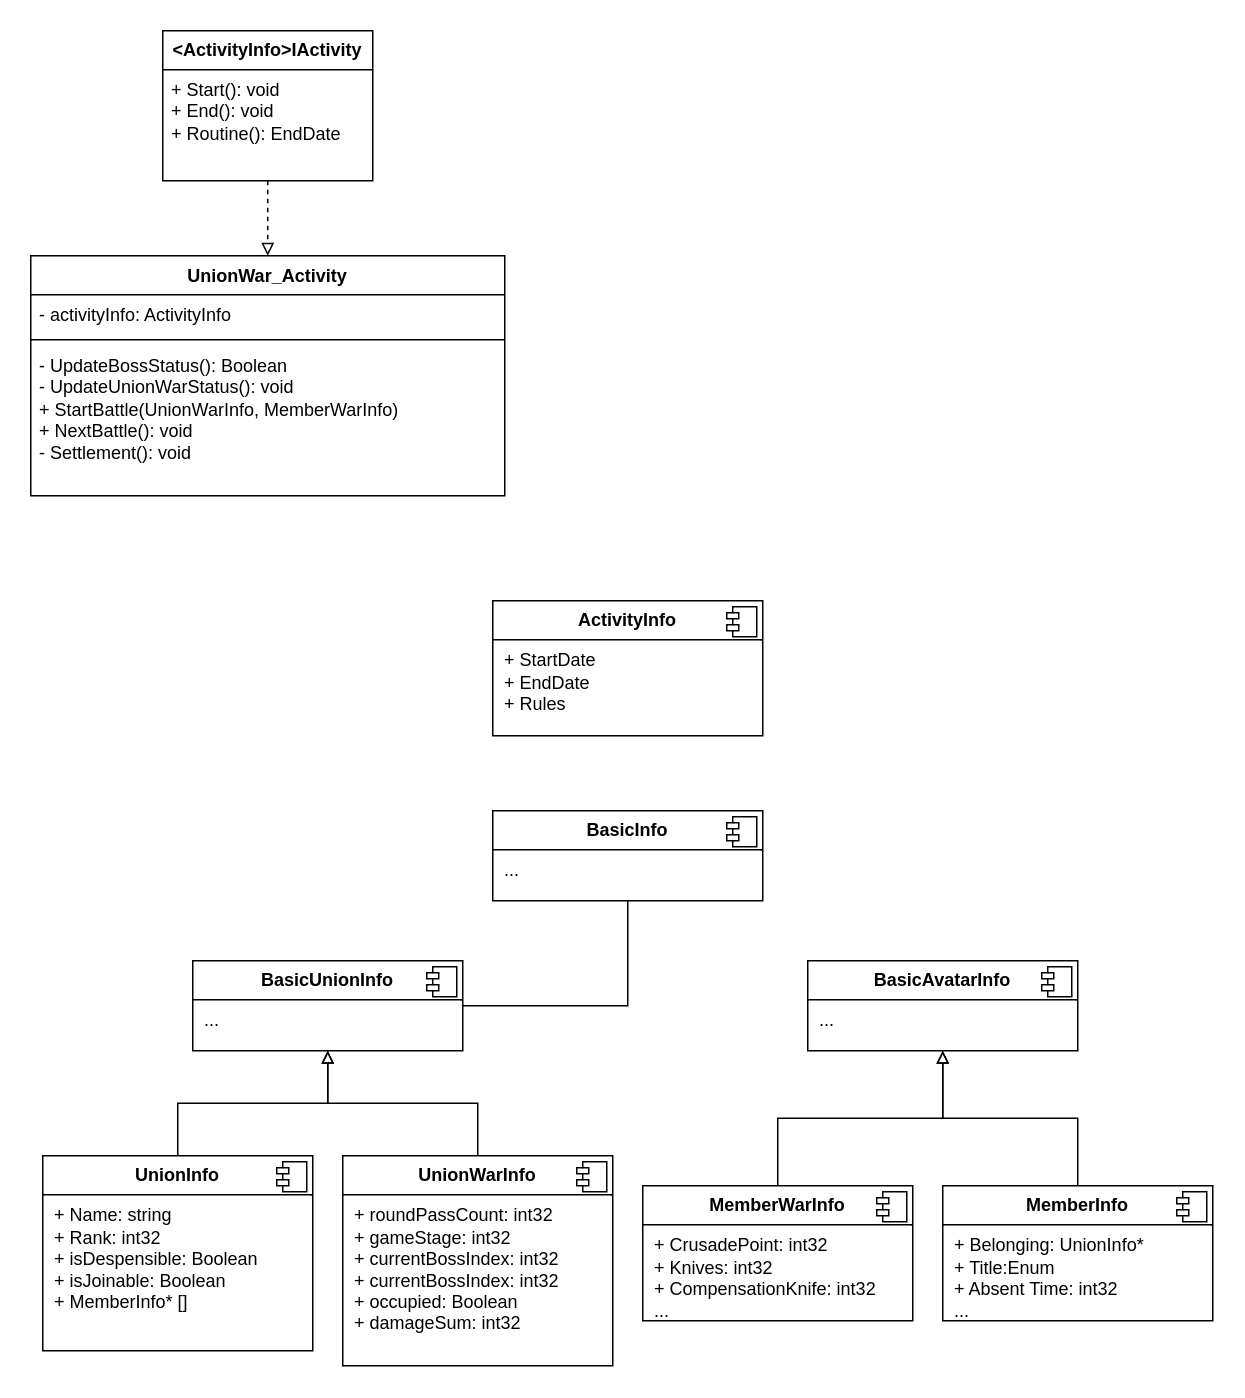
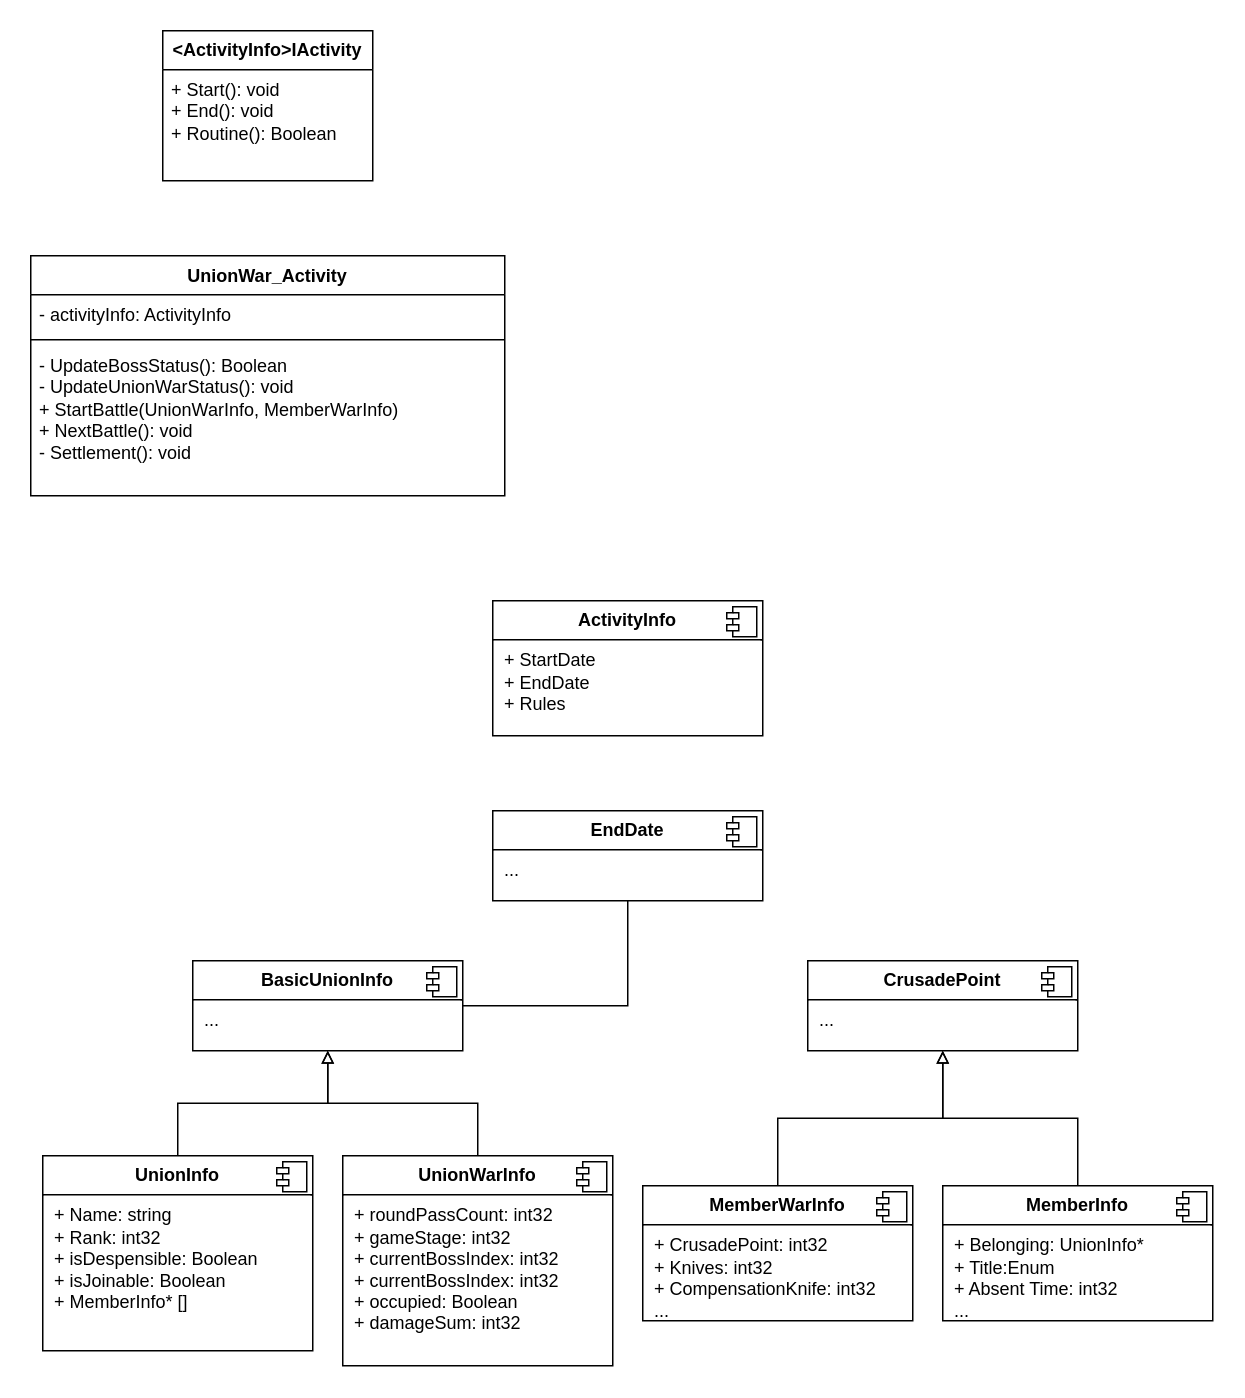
  <mxCell id="0" />
  <mxCell id="1" parent="0" />
  <mxCell id="2" value="&lt;p style=&quot;margin:0px;margin-top:6px;text-align:center;&quot;&gt;&lt;b&gt;MemberInfo&lt;/b&gt;&lt;/p&gt;&lt;hr size=&quot;1&quot; style=&quot;border-style:solid;&quot;&gt;&lt;p style=&quot;margin:0px;margin-left:8px;&quot;&gt;+ Belonging: UnionInfo*&lt;/p&gt;&lt;p style=&quot;margin:0px;margin-left:8px;&quot;&gt;+ Tit&lt;span style=&quot;background-color: initial;&quot;&gt;le:Enum&lt;/span&gt;&lt;span style=&quot;background-color: initial; white-space: pre;&quot;&gt;&#09;&lt;/span&gt;&lt;/p&gt;&lt;p style=&quot;margin:0px;margin-left:8px;&quot;&gt;+ Absent Time: int32&lt;/p&gt;&lt;p style=&quot;margin:0px;margin-left:8px;&quot;&gt;...&lt;/p&gt;" style="align=left;overflow=fill;html=1;dropTarget=0;whiteSpace=wrap;" vertex="1" parent="1"><mxGeometry x="628" y="790" width="180" height="90" as="geometry" /></mxCell>
  <mxCell id="3" value="" style="shape=component;jettyWidth=8;jettyHeight=4;" vertex="1" parent="2"><mxGeometry x="1" width="20" height="20" relative="1" as="geometry"><mxPoint x="-24" y="4" as="offset" /></mxGeometry></mxCell>
  <mxCell id="4" style="edgeStyle=orthogonalEdgeStyle;rounded=0;orthogonalLoop=1;jettySize=auto;html=1;endArrow=block;endFill=0;" edge="1" parent="1" source="5" target="12"><mxGeometry relative="1" as="geometry" /></mxCell>
  <mxCell id="5" value="&lt;p style=&quot;margin:0px;margin-top:6px;text-align:center;&quot;&gt;&lt;b&gt;MemberWarInfo&lt;/b&gt;&lt;/p&gt;&lt;hr size=&quot;1&quot; style=&quot;border-style:solid;&quot;&gt;&lt;p style=&quot;margin:0px;margin-left:8px;&quot;&gt;+ CrusadePoint: int32&lt;span style=&quot;background-color: initial; white-space: pre;&quot;&gt;&#09;&lt;/span&gt;&lt;/p&gt;&lt;p style=&quot;margin:0px;margin-left:8px;&quot;&gt;+ Knives: int32&lt;/p&gt;&lt;p style=&quot;margin:0px;margin-left:8px;&quot;&gt;+ CompensationKnife: int32&lt;/p&gt;&lt;p style=&quot;margin:0px;margin-left:8px;&quot;&gt;...&lt;/p&gt;&lt;p style=&quot;margin:0px;margin-left:8px;&quot;&gt;&lt;br&gt;&lt;/p&gt;" style="align=left;overflow=fill;html=1;dropTarget=0;whiteSpace=wrap;" vertex="1" parent="1"><mxGeometry x="428" y="790" width="180" height="90" as="geometry" /></mxCell>
  <mxCell id="6" value="" style="shape=component;jettyWidth=8;jettyHeight=4;" vertex="1" parent="5"><mxGeometry x="1" width="20" height="20" relative="1" as="geometry"><mxPoint x="-24" y="4" as="offset" /></mxGeometry></mxCell>
  <mxCell id="7" value="&lt;p style=&quot;margin:0px;margin-top:6px;text-align:center;&quot;&gt;&lt;b&gt;UnionInfo&lt;/b&gt;&lt;/p&gt;&lt;hr size=&quot;1&quot; style=&quot;border-style:solid;&quot;&gt;&lt;p style=&quot;margin:0px;margin-left:8px;&quot;&gt;+ Name&lt;span style=&quot;background-color: initial;&quot;&gt;: string&lt;/span&gt;&lt;span style=&quot;background-color: initial; white-space: pre;&quot;&gt;&#09;&lt;/span&gt;&lt;/p&gt;&lt;p style=&quot;margin:0px;margin-left:8px;&quot;&gt;+ Rank: int32&lt;/p&gt;&lt;p style=&quot;margin:0px;margin-left:8px;&quot;&gt;+ isDespensible: Boolean&lt;/p&gt;&lt;p style=&quot;margin:0px;margin-left:8px;&quot;&gt;+ isJoinable: Boolean&lt;/p&gt;&lt;p style=&quot;margin:0px;margin-left:8px;&quot;&gt;+ MemberInfo* []&lt;/p&gt;&lt;p style=&quot;margin:0px;margin-left:8px;&quot;&gt;&lt;br&gt;&lt;/p&gt;&lt;p style=&quot;margin:0px;margin-left:8px;&quot;&gt;&lt;br&gt;&lt;/p&gt;&lt;p style=&quot;margin:0px;margin-left:8px;&quot;&gt;&lt;br&gt;&lt;/p&gt;" style="align=left;overflow=fill;html=1;dropTarget=0;whiteSpace=wrap;" vertex="1" parent="1"><mxGeometry x="28" y="770" width="180" height="130" as="geometry" /></mxCell>
  <mxCell id="8" value="" style="shape=component;jettyWidth=8;jettyHeight=4;" vertex="1" parent="7"><mxGeometry x="1" width="20" height="20" relative="1" as="geometry"><mxPoint x="-24" y="4" as="offset" /></mxGeometry></mxCell>
  <mxCell id="9" value="&lt;p style=&quot;margin:0px;margin-top:6px;text-align:center;&quot;&gt;&lt;b&gt;UnionWarInfo&lt;/b&gt;&lt;/p&gt;&lt;hr size=&quot;1&quot; style=&quot;border-style:solid;&quot;&gt;&lt;p style=&quot;margin:0px;margin-left:8px;&quot;&gt;+ roundPassCount&lt;span style=&quot;background-color: initial;&quot;&gt;: int32&lt;/span&gt;&lt;span style=&quot;background-color: initial; white-space: pre;&quot;&gt;&#09;&lt;/span&gt;&lt;/p&gt;&lt;p style=&quot;margin:0px;margin-left:8px;&quot;&gt;+ gameStage: int32&lt;/p&gt;&lt;p style=&quot;margin:0px;margin-left:8px;&quot;&gt;+ currentBossIndex: int32&lt;/p&gt;&lt;p style=&quot;margin:0px;margin-left:8px;&quot;&gt;+ currentBossIndex: int32&lt;/p&gt;&lt;p style=&quot;margin:0px;margin-left:8px;&quot;&gt;+ occupied: Boolean&lt;/p&gt;&lt;p style=&quot;margin:0px;margin-left:8px;&quot;&gt;+ damageSum: int32&lt;/p&gt;&lt;p style=&quot;margin:0px;margin-left:8px;&quot;&gt;&lt;br&gt;&lt;/p&gt;&lt;p style=&quot;margin:0px;margin-left:8px;&quot;&gt;&lt;br&gt;&lt;/p&gt;" style="align=left;overflow=fill;html=1;dropTarget=0;whiteSpace=wrap;" vertex="1" parent="1"><mxGeometry x="228" y="770" width="180" height="140" as="geometry" /></mxCell>
  <mxCell id="10" value="" style="shape=component;jettyWidth=8;jettyHeight=4;" vertex="1" parent="9"><mxGeometry x="1" width="20" height="20" relative="1" as="geometry"><mxPoint x="-24" y="4" as="offset" /></mxGeometry></mxCell>
  <mxCell id="11" style="edgeStyle=orthogonalEdgeStyle;rounded=0;orthogonalLoop=1;jettySize=auto;html=1;exitX=0.5;exitY=1;exitDx=0;exitDy=0;" edge="1" parent="1"><mxGeometry relative="1" as="geometry"><mxPoint x="348" y="615" as="targetPoint" /><mxPoint x="348" y="615" as="sourcePoint" /></mxGeometry></mxCell>
- <mxCell id="12" value="&lt;p style=&quot;margin:0px;margin-top:6px;text-align:center;&quot;&gt;&lt;b&gt;BasicAvatarInfo&lt;/b&gt;&lt;/p&gt;&lt;hr size=&quot;1&quot; style=&quot;border-style:solid;&quot;&gt;&lt;p style=&quot;margin:0px;margin-left:8px;&quot;&gt;&lt;span style=&quot;background-color: initial;&quot;&gt;...&lt;/span&gt;&lt;br&gt;&lt;/p&gt;&lt;p style=&quot;margin:0px;margin-left:8px;&quot;&gt;&lt;br&gt;&lt;/p&gt;" style="align=left;overflow=fill;html=1;dropTarget=0;whiteSpace=wrap;" vertex="1" parent="1"><mxGeometry x="538" y="640" width="180" height="60" as="geometry" /></mxCell>
+ <mxCell id="12" value="&lt;p style=&quot;margin:0px;margin-top:6px;text-align:center;&quot;&gt;&lt;b&gt;CrusadePoint&lt;/b&gt;&lt;/p&gt;&lt;hr size=&quot;1&quot; style=&quot;border-style:solid;&quot;&gt;&lt;p style=&quot;margin:0px;margin-left:8px;&quot;&gt;&lt;span style=&quot;background-color: initial;&quot;&gt;...&lt;/span&gt;&lt;br&gt;&lt;/p&gt;&lt;p style=&quot;margin:0px;margin-left:8px;&quot;&gt;&lt;br&gt;&lt;/p&gt;" style="align=left;overflow=fill;html=1;dropTarget=0;whiteSpace=wrap;" vertex="1" parent="1"><mxGeometry x="538" y="640" width="180" height="60" as="geometry" /></mxCell>
  <mxCell id="13" value="" style="shape=component;jettyWidth=8;jettyHeight=4;" vertex="1" parent="12"><mxGeometry x="1" width="20" height="20" relative="1" as="geometry"><mxPoint x="-24" y="4" as="offset" /></mxGeometry></mxCell>
  <mxCell id="14" style="edgeStyle=orthogonalEdgeStyle;rounded=0;orthogonalLoop=1;jettySize=auto;html=1;endArrow=none;endFill=0;" edge="1" parent="1" source="15" target="27"><mxGeometry relative="1" as="geometry" /></mxCell>
  <mxCell id="15" value="&lt;p style=&quot;margin:0px;margin-top:6px;text-align:center;&quot;&gt;&lt;b&gt;BasicUnionInfo&lt;/b&gt;&lt;/p&gt;&lt;hr size=&quot;1&quot; style=&quot;border-style:solid;&quot;&gt;&lt;p style=&quot;margin:0px;margin-left:8px;&quot;&gt;&lt;span style=&quot;background-color: initial;&quot;&gt;...&lt;/span&gt;&lt;br&gt;&lt;/p&gt;&lt;p style=&quot;margin:0px;margin-left:8px;&quot;&gt;&lt;br&gt;&lt;/p&gt;" style="align=left;overflow=fill;html=1;dropTarget=0;whiteSpace=wrap;" vertex="1" parent="1"><mxGeometry x="128" y="640" width="180" height="60" as="geometry" /></mxCell>
  <mxCell id="16" value="" style="shape=component;jettyWidth=8;jettyHeight=4;" vertex="1" parent="15"><mxGeometry x="1" width="20" height="20" relative="1" as="geometry"><mxPoint x="-24" y="4" as="offset" /></mxGeometry></mxCell>
  <mxCell id="17" style="edgeStyle=orthogonalEdgeStyle;rounded=0;orthogonalLoop=1;jettySize=auto;html=1;endArrow=block;endFill=0;" edge="1" parent="1" source="7" target="15"><mxGeometry relative="1" as="geometry" /></mxCell>
  <mxCell id="18" style="edgeStyle=orthogonalEdgeStyle;rounded=0;orthogonalLoop=1;jettySize=auto;html=1;endArrow=block;endFill=0;" edge="1" parent="1" source="9" target="15"><mxGeometry relative="1" as="geometry" /></mxCell>
  <mxCell id="19" style="edgeStyle=orthogonalEdgeStyle;rounded=0;orthogonalLoop=1;jettySize=auto;html=1;endArrow=block;endFill=0;" edge="1" parent="1" source="2" target="12"><mxGeometry relative="1" as="geometry" /></mxCell>
  <mxCell id="20" value="UnionWar_Activity" style="swimlane;fontStyle=1;align=center;verticalAlign=top;childLayout=stackLayout;horizontal=1;startSize=26;horizontalStack=0;resizeParent=1;resizeParentMax=0;resizeLast=0;collapsible=1;marginBottom=0;whiteSpace=wrap;html=1;" vertex="1" parent="1"><mxGeometry x="20" y="170" width="316" height="160" as="geometry" /></mxCell>
  <mxCell id="21" value="- activityInfo: ActivityInfo" style="text;strokeColor=none;fillColor=none;align=left;verticalAlign=top;spacingLeft=4;spacingRight=4;overflow=hidden;rotatable=0;points=[[0,0.5],[1,0.5]];portConstraint=eastwest;whiteSpace=wrap;html=1;" vertex="1" parent="20"><mxGeometry y="26" width="316" height="26" as="geometry" /></mxCell>
  <mxCell id="22" value="" style="line;strokeWidth=1;fillColor=none;align=left;verticalAlign=middle;spacingTop=-1;spacingLeft=3;spacingRight=3;rotatable=0;labelPosition=right;points=[];portConstraint=eastwest;strokeColor=inherit;" vertex="1" parent="20"><mxGeometry y="52" width="316" height="8" as="geometry" /></mxCell>
  <mxCell id="23" value="- UpdateBossStatus(): Boolean&lt;div&gt;- UpdateUnionWarStatus(): void&lt;br&gt;&lt;div&gt;+ StartBattle(UnionWarInfo, MemberWarInfo)&lt;/div&gt;&lt;div&gt;&lt;span style=&quot;background-color: initial;&quot;&gt;+ NextBattle(): void&lt;/span&gt;&lt;/div&gt;&lt;div&gt;&lt;span style=&quot;background-color: initial;&quot;&gt;- Settlement(): void&lt;/span&gt;&lt;/div&gt;&lt;div&gt;&lt;span style=&quot;background-color: initial;&quot;&gt;&lt;br&gt;&lt;/span&gt;&lt;/div&gt;&lt;/div&gt;" style="text;strokeColor=none;fillColor=none;align=left;verticalAlign=top;spacingLeft=4;spacingRight=4;overflow=hidden;rotatable=0;points=[[0,0.5],[1,0.5]];portConstraint=eastwest;whiteSpace=wrap;html=1;" vertex="1" parent="20"><mxGeometry y="60" width="316" height="100" as="geometry" /></mxCell>
- <mxCell id="24" style="edgeStyle=orthogonalEdgeStyle;rounded=0;orthogonalLoop=1;jettySize=auto;html=1;dashed=1;endArrow=block;endFill=0;" edge="1" parent="1" source="25" target="20"><mxGeometry relative="1" as="geometry" /></mxCell>
  <mxCell id="25" value="&lt;span style=&quot;font-weight: 700;&quot;&gt;&amp;lt;ActivityInfo&amp;gt;IActivity&lt;/span&gt;" style="swimlane;fontStyle=0;childLayout=stackLayout;horizontal=1;startSize=26;fillColor=none;horizontalStack=0;resizeParent=1;resizeParentMax=0;resizeLast=0;collapsible=1;marginBottom=0;whiteSpace=wrap;html=1;" vertex="1" parent="1"><mxGeometry x="108" y="20" width="140" height="100" as="geometry" /></mxCell>
- <mxCell id="26" value="+ Start(): void&lt;div&gt;+ End(): void&lt;/div&gt;&lt;div&gt;+ Routine(): EndDate&lt;/div&gt;&lt;div&gt;&lt;br&gt;&lt;/div&gt;" style="text;strokeColor=none;fillColor=none;align=left;verticalAlign=top;spacingLeft=4;spacingRight=4;overflow=hidden;rotatable=0;points=[[0,0.5],[1,0.5]];portConstraint=eastwest;whiteSpace=wrap;html=1;" vertex="1" parent="25"><mxGeometry y="26" width="140" height="74" as="geometry" /></mxCell>
- <mxCell id="27" value="&lt;p style=&quot;margin:0px;margin-top:6px;text-align:center;&quot;&gt;&lt;b&gt;BasicInfo&lt;/b&gt;&lt;/p&gt;&lt;hr size=&quot;1&quot; style=&quot;border-style:solid;&quot;&gt;&lt;p style=&quot;margin:0px;margin-left:8px;&quot;&gt;&lt;span style=&quot;background-color: initial;&quot;&gt;...&lt;/span&gt;&lt;br&gt;&lt;/p&gt;&lt;p style=&quot;margin:0px;margin-left:8px;&quot;&gt;&lt;br&gt;&lt;/p&gt;" style="align=left;overflow=fill;html=1;dropTarget=0;whiteSpace=wrap;" vertex="1" parent="1"><mxGeometry x="328" y="540" width="180" height="60" as="geometry" /></mxCell>
+ <mxCell id="26" value="+ Start(): void&lt;div&gt;+ End(): void&lt;/div&gt;&lt;div&gt;+ Routine(): Boolean&lt;/div&gt;&lt;div&gt;&lt;br&gt;&lt;/div&gt;" style="text;strokeColor=none;fillColor=none;align=left;verticalAlign=top;spacingLeft=4;spacingRight=4;overflow=hidden;rotatable=0;points=[[0,0.5],[1,0.5]];portConstraint=eastwest;whiteSpace=wrap;html=1;" vertex="1" parent="25"><mxGeometry y="26" width="140" height="74" as="geometry" /></mxCell>
+ <mxCell id="27" value="&lt;p style=&quot;margin:0px;margin-top:6px;text-align:center;&quot;&gt;&lt;b&gt;EndDate&lt;/b&gt;&lt;/p&gt;&lt;hr size=&quot;1&quot; style=&quot;border-style:solid;&quot;&gt;&lt;p style=&quot;margin:0px;margin-left:8px;&quot;&gt;&lt;span style=&quot;background-color: initial;&quot;&gt;...&lt;/span&gt;&lt;br&gt;&lt;/p&gt;&lt;p style=&quot;margin:0px;margin-left:8px;&quot;&gt;&lt;br&gt;&lt;/p&gt;" style="align=left;overflow=fill;html=1;dropTarget=0;whiteSpace=wrap;" vertex="1" parent="1"><mxGeometry x="328" y="540" width="180" height="60" as="geometry" /></mxCell>
  <mxCell id="28" value="" style="shape=component;jettyWidth=8;jettyHeight=4;" vertex="1" parent="27"><mxGeometry x="1" width="20" height="20" relative="1" as="geometry"><mxPoint x="-24" y="4" as="offset" /></mxGeometry></mxCell>
  <mxCell id="29" value="&lt;p style=&quot;margin:0px;margin-top:6px;text-align:center;&quot;&gt;&lt;b&gt;ActivityInfo&lt;/b&gt;&lt;/p&gt;&lt;hr size=&quot;1&quot; style=&quot;border-style:solid;&quot;&gt;&lt;p style=&quot;margin:0px;margin-left:8px;&quot;&gt;+ StartDate&lt;span style=&quot;background-color: initial; white-space: pre;&quot;&gt;&#09;&lt;/span&gt;&lt;/p&gt;&lt;p style=&quot;margin:0px;margin-left:8px;&quot;&gt;+ EndDate&lt;/p&gt;&lt;p style=&quot;margin:0px;margin-left:8px;&quot;&gt;+ Rules&lt;/p&gt;" style="align=left;overflow=fill;html=1;dropTarget=0;whiteSpace=wrap;" vertex="1" parent="1"><mxGeometry x="328" y="400" width="180" height="90" as="geometry" /></mxCell>
  <mxCell id="30" value="" style="shape=component;jettyWidth=8;jettyHeight=4;" vertex="1" parent="29"><mxGeometry x="1" width="20" height="20" relative="1" as="geometry"><mxPoint x="-24" y="4" as="offset" /></mxGeometry></mxCell>
